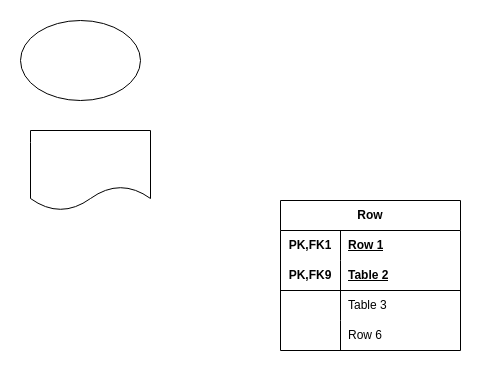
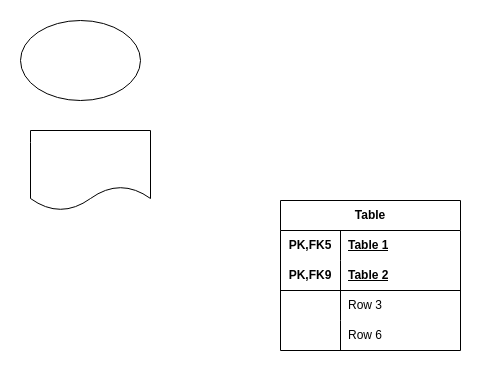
  <mxCell id="0" />
  <mxCell id="1" parent="0" />
  <mxCell id="2" value="" style="ellipse;whiteSpace=wrap;html=1;" parent="1" vertex="1"><mxGeometry x="20" y="20" width="120" height="80" as="geometry" /></mxCell>
  <mxCell id="3" value="" style="shape=document;whiteSpace=wrap;html=1;boundedLbl=1;" parent="1" vertex="1"><mxGeometry x="30" y="130" width="120" height="80" as="geometry" /></mxCell>
- <mxCell id="4" value="Row" style="shape=table;startSize=30;container=1;collapsible=1;childLayout=tableLayout;fixedRows=1;rowLines=0;fontStyle=1;align=center;resizeLast=1;html=1;whiteSpace=wrap;" parent="1" vertex="1"><mxGeometry x="280" y="200" width="180" height="150" as="geometry" /></mxCell>
+ <mxCell id="4" value="Table" style="shape=table;startSize=30;container=1;collapsible=1;childLayout=tableLayout;fixedRows=1;rowLines=0;fontStyle=1;align=center;resizeLast=1;html=1;whiteSpace=wrap;" parent="1" vertex="1"><mxGeometry x="280" y="200" width="180" height="150" as="geometry" /></mxCell>
  <mxCell id="5" value="" style="shape=tableRow;horizontal=0;startSize=0;swimlaneHead=0;swimlaneBody=0;fillColor=none;collapsible=0;dropTarget=0;points=[[0,0.5],[1,0.5]];portConstraint=eastwest;top=0;left=0;right=0;bottom=0;html=1;" parent="4" vertex="1"><mxGeometry y="30" width="180" height="30" as="geometry" /></mxCell>
- <mxCell id="6" value="PK,FK1" style="shape=partialRectangle;connectable=0;fillColor=none;top=0;left=0;bottom=0;right=0;fontStyle=1;overflow=hidden;html=1;whiteSpace=wrap;" parent="5" vertex="1"><mxGeometry width="60" height="30" as="geometry"><mxRectangle width="60" height="30" as="alternateBounds" /></mxGeometry></mxCell>
- <mxCell id="7" value="Row 1" style="shape=partialRectangle;connectable=0;fillColor=none;top=0;left=0;bottom=0;right=0;align=left;spacingLeft=6;fontStyle=5;overflow=hidden;html=1;whiteSpace=wrap;" parent="5" vertex="1"><mxGeometry x="60" width="120" height="30" as="geometry"><mxRectangle width="120" height="30" as="alternateBounds" /></mxGeometry></mxCell>
+ <mxCell id="6" value="PK,FK5" style="shape=partialRectangle;connectable=0;fillColor=none;top=0;left=0;bottom=0;right=0;fontStyle=1;overflow=hidden;html=1;whiteSpace=wrap;" parent="5" vertex="1"><mxGeometry width="60" height="30" as="geometry"><mxRectangle width="60" height="30" as="alternateBounds" /></mxGeometry></mxCell>
+ <mxCell id="7" value="Table 1" style="shape=partialRectangle;connectable=0;fillColor=none;top=0;left=0;bottom=0;right=0;align=left;spacingLeft=6;fontStyle=5;overflow=hidden;html=1;whiteSpace=wrap;" parent="5" vertex="1"><mxGeometry x="60" width="120" height="30" as="geometry"><mxRectangle width="120" height="30" as="alternateBounds" /></mxGeometry></mxCell>
  <mxCell id="8" value="" style="shape=tableRow;horizontal=0;startSize=0;swimlaneHead=0;swimlaneBody=0;fillColor=none;collapsible=0;dropTarget=0;points=[[0,0.5],[1,0.5]];portConstraint=eastwest;top=0;left=0;right=0;bottom=1;html=1;" parent="4" vertex="1"><mxGeometry y="60" width="180" height="30" as="geometry" /></mxCell>
  <mxCell id="9" value="PK,FK9" style="shape=partialRectangle;connectable=0;fillColor=none;top=0;left=0;bottom=0;right=0;fontStyle=1;overflow=hidden;html=1;whiteSpace=wrap;" parent="8" vertex="1"><mxGeometry width="60" height="30" as="geometry"><mxRectangle width="60" height="30" as="alternateBounds" /></mxGeometry></mxCell>
  <mxCell id="10" value="Table 2" style="shape=partialRectangle;connectable=0;fillColor=none;top=0;left=0;bottom=0;right=0;align=left;spacingLeft=6;fontStyle=5;overflow=hidden;html=1;whiteSpace=wrap;" parent="8" vertex="1"><mxGeometry x="60" width="120" height="30" as="geometry"><mxRectangle width="120" height="30" as="alternateBounds" /></mxGeometry></mxCell>
  <mxCell id="11" value="" style="shape=tableRow;horizontal=0;startSize=0;swimlaneHead=0;swimlaneBody=0;fillColor=none;collapsible=0;dropTarget=0;points=[[0,0.5],[1,0.5]];portConstraint=eastwest;top=0;left=0;right=0;bottom=0;html=1;" parent="4" vertex="1"><mxGeometry y="90" width="180" height="30" as="geometry" /></mxCell>
  <mxCell id="12" value="" style="shape=partialRectangle;connectable=0;fillColor=none;top=0;left=0;bottom=0;right=0;editable=1;overflow=hidden;html=1;whiteSpace=wrap;" parent="11" vertex="1"><mxGeometry width="60" height="30" as="geometry"><mxRectangle width="60" height="30" as="alternateBounds" /></mxGeometry></mxCell>
- <mxCell id="13" value="Table 3" style="shape=partialRectangle;connectable=0;fillColor=none;top=0;left=0;bottom=0;right=0;align=left;spacingLeft=6;overflow=hidden;html=1;whiteSpace=wrap;" parent="11" vertex="1"><mxGeometry x="60" width="120" height="30" as="geometry"><mxRectangle width="120" height="30" as="alternateBounds" /></mxGeometry></mxCell>
+ <mxCell id="13" value="Row 3" style="shape=partialRectangle;connectable=0;fillColor=none;top=0;left=0;bottom=0;right=0;align=left;spacingLeft=6;overflow=hidden;html=1;whiteSpace=wrap;" parent="11" vertex="1"><mxGeometry x="60" width="120" height="30" as="geometry"><mxRectangle width="120" height="30" as="alternateBounds" /></mxGeometry></mxCell>
  <mxCell id="14" value="" style="shape=tableRow;horizontal=0;startSize=0;swimlaneHead=0;swimlaneBody=0;fillColor=none;collapsible=0;dropTarget=0;points=[[0,0.5],[1,0.5]];portConstraint=eastwest;top=0;left=0;right=0;bottom=0;html=1;" parent="4" vertex="1"><mxGeometry y="120" width="180" height="30" as="geometry" /></mxCell>
  <mxCell id="15" value="" style="shape=partialRectangle;connectable=0;fillColor=none;top=0;left=0;bottom=0;right=0;editable=1;overflow=hidden;html=1;whiteSpace=wrap;" parent="14" vertex="1"><mxGeometry width="60" height="30" as="geometry"><mxRectangle width="60" height="30" as="alternateBounds" /></mxGeometry></mxCell>
  <mxCell id="16" value="Row 6" style="shape=partialRectangle;connectable=0;fillColor=none;top=0;left=0;bottom=0;right=0;align=left;spacingLeft=6;overflow=hidden;html=1;whiteSpace=wrap;" parent="14" vertex="1"><mxGeometry x="60" width="120" height="30" as="geometry"><mxRectangle width="120" height="30" as="alternateBounds" /></mxGeometry></mxCell>
